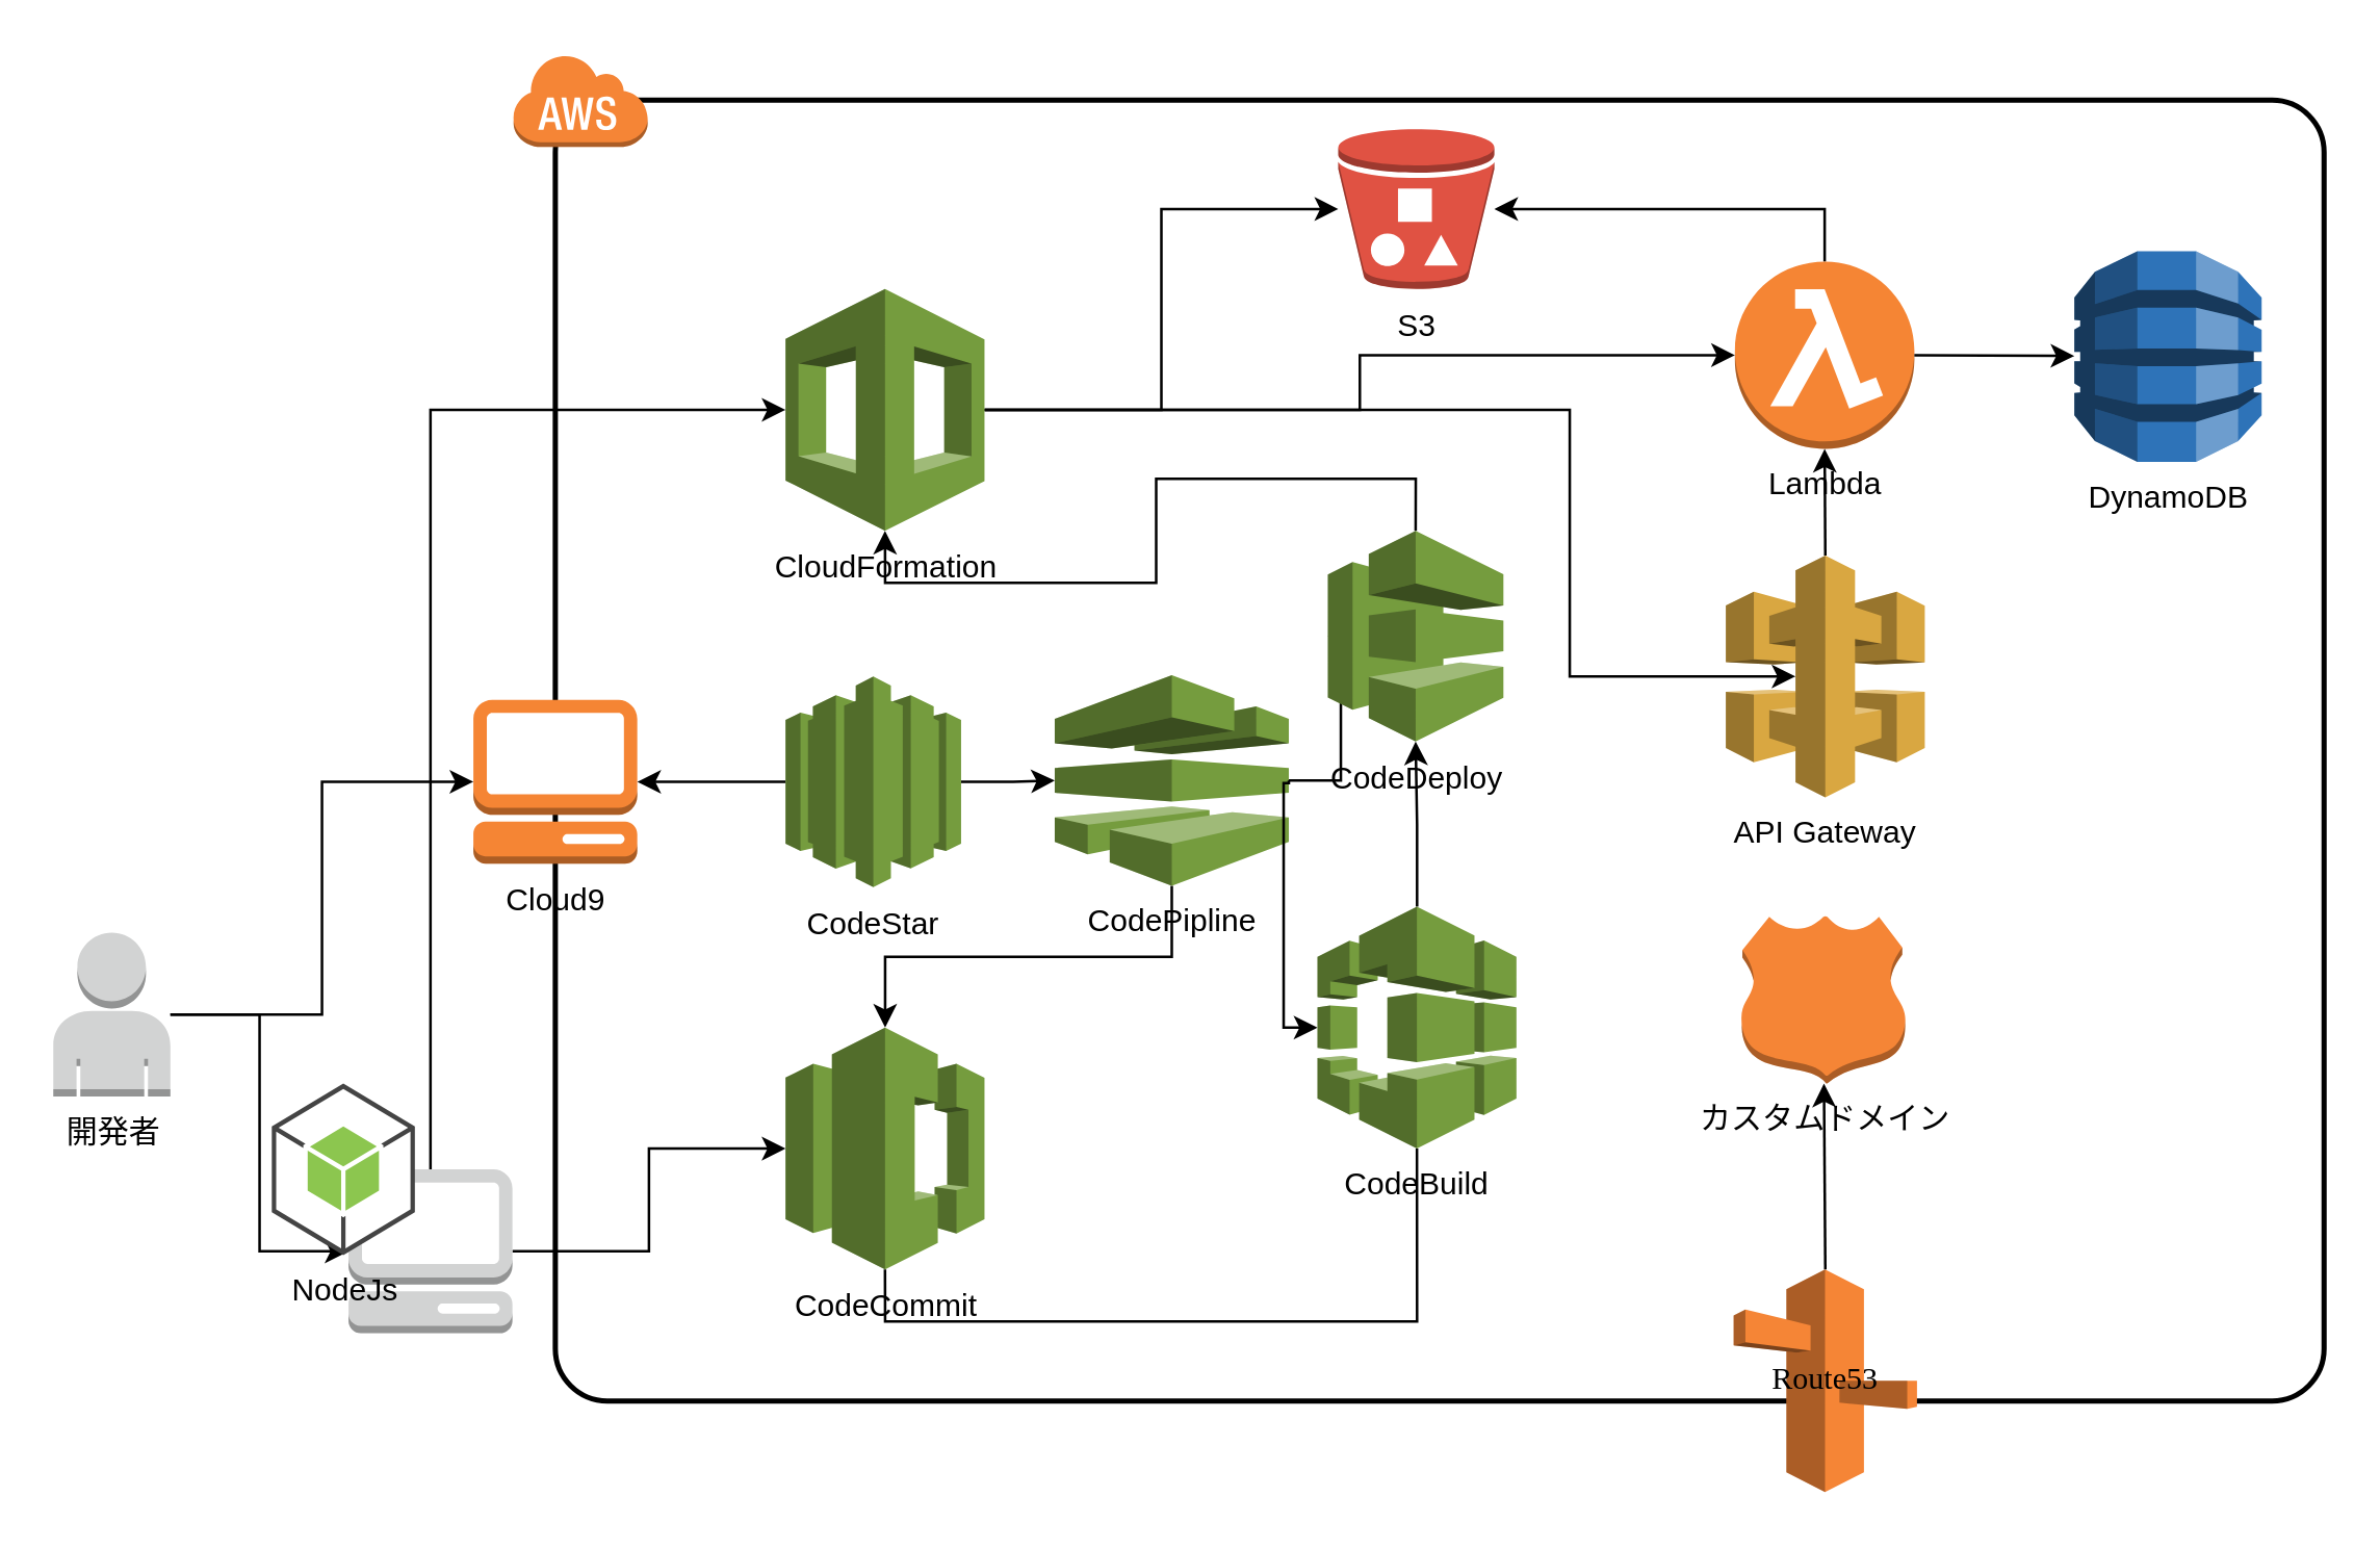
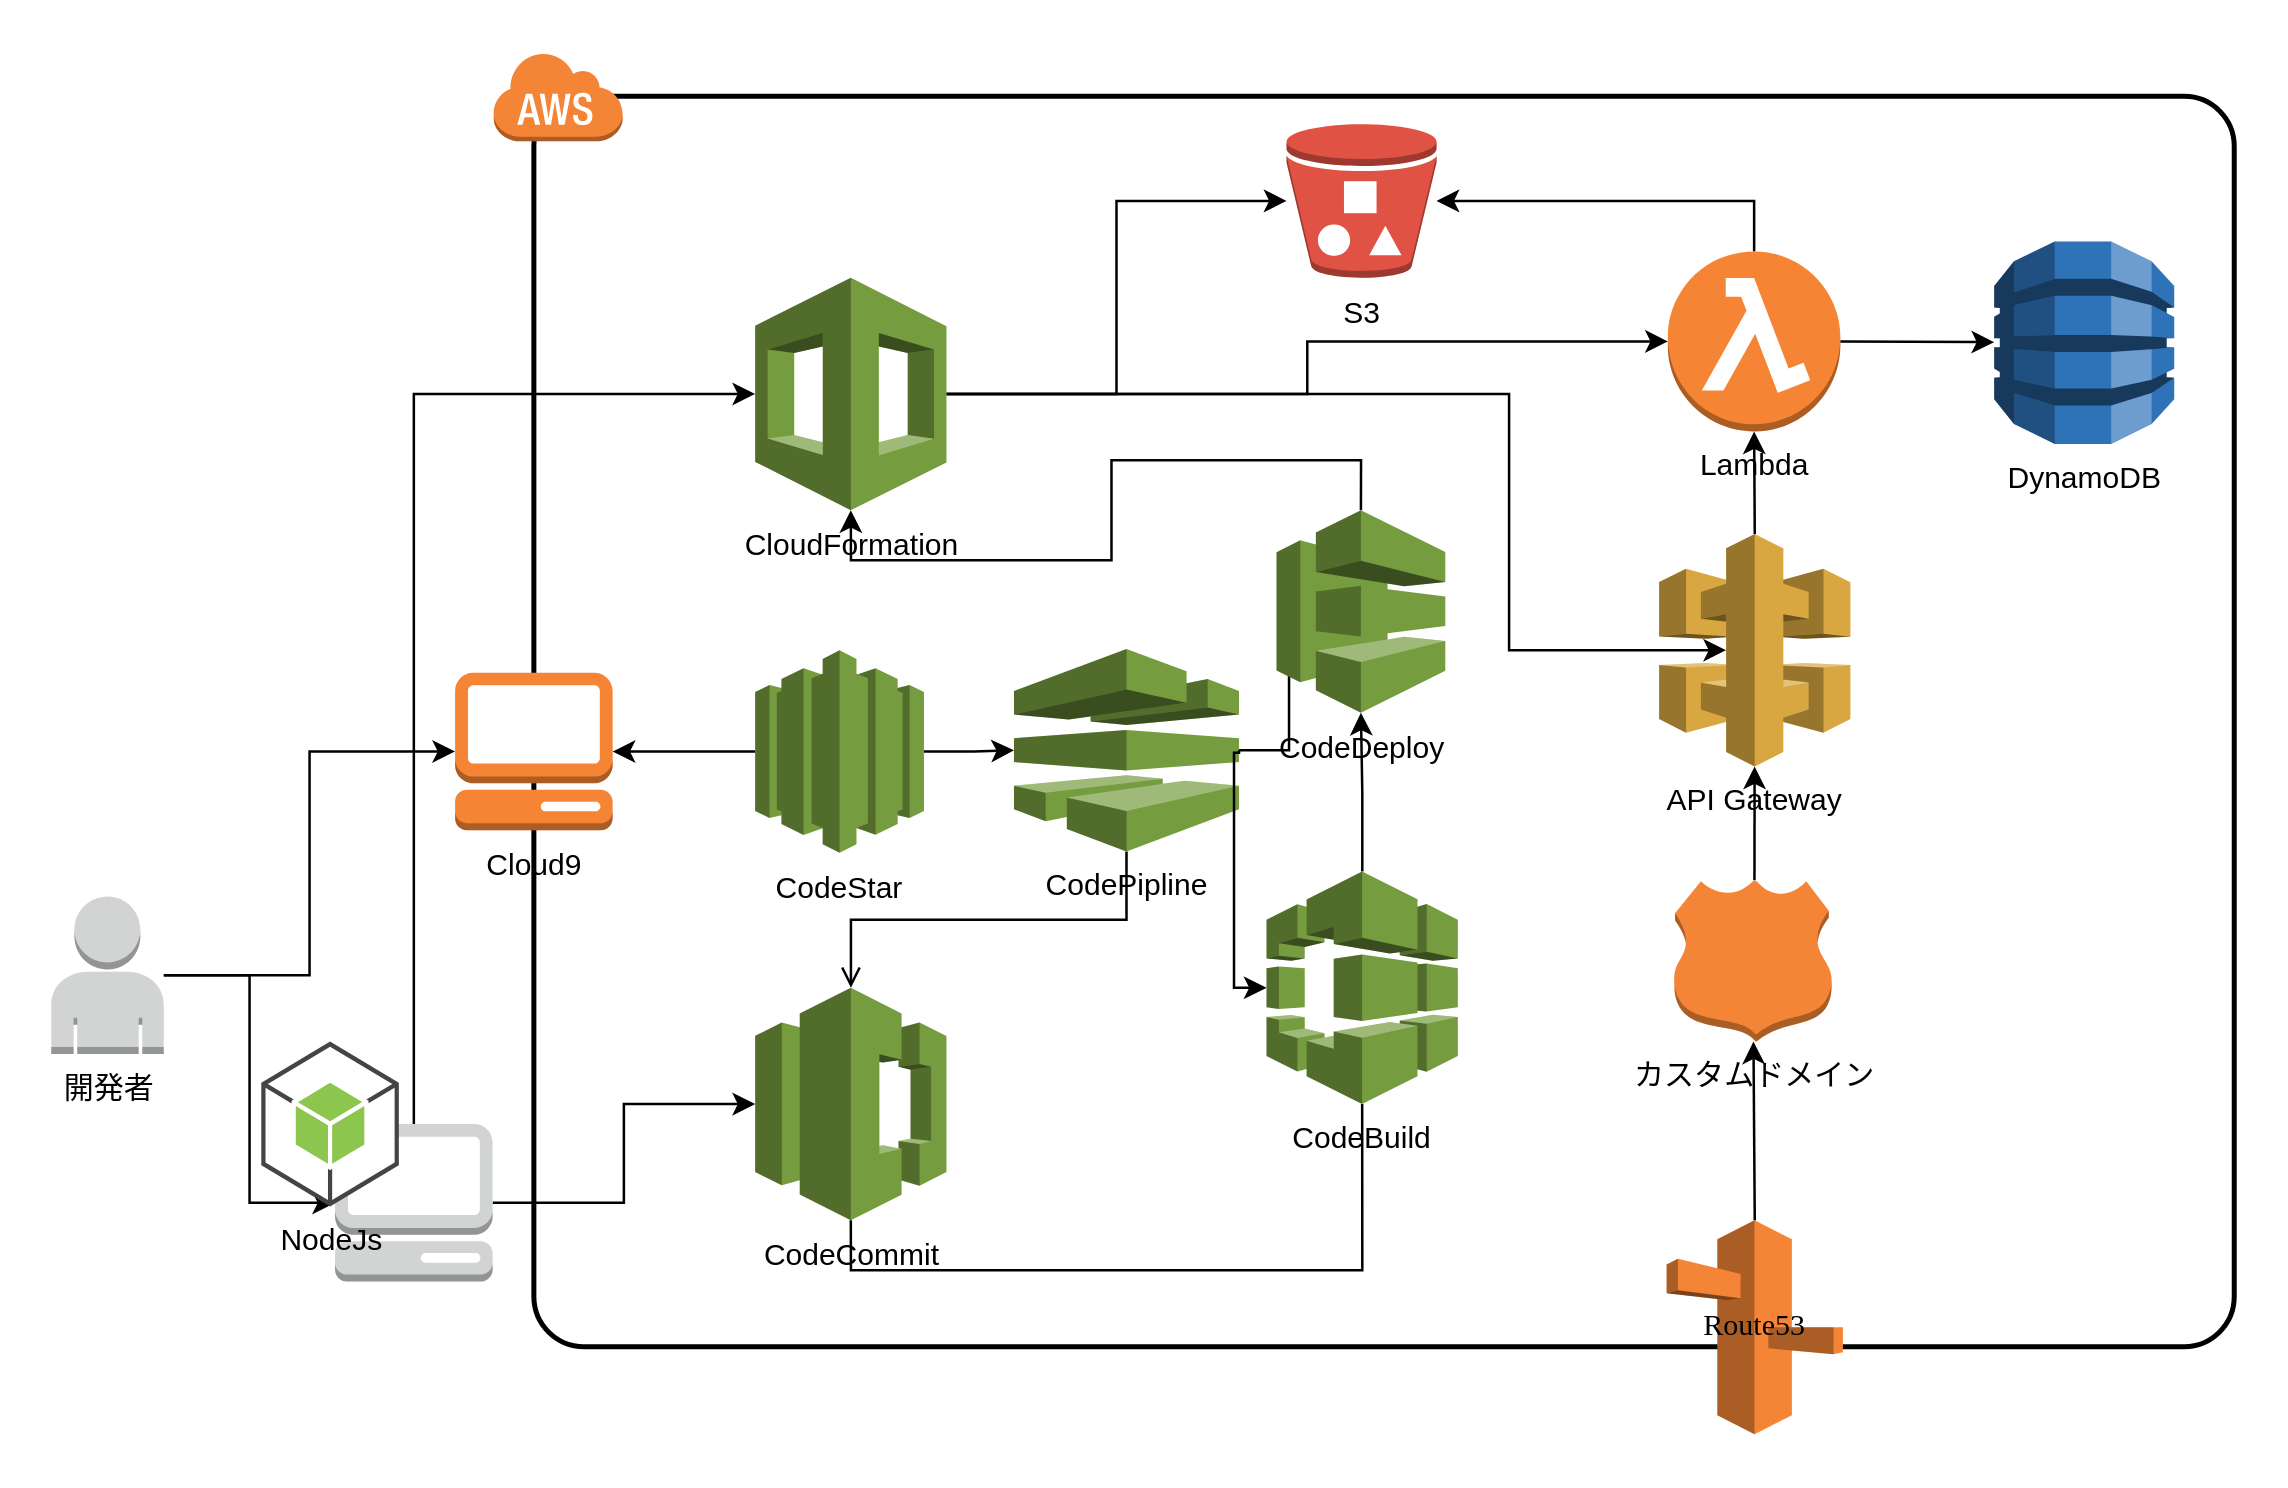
  <mxCell id="0" />
  <mxCell id="1" parent="0" />
  <mxCell id="2" value="" style="rounded=1;arcSize=4;dashed=0;strokeColor=#000000;fillColor=none;gradientColor=none;strokeWidth=2;shadow=0;comic=0;fontFamily=Verdana;fontSize=12;fontColor=#000000;html=1;" parent="1" vertex="1"><mxGeometry x="213" y="38" width="680" height="500" as="geometry" /></mxCell>
  <mxCell id="3" value="" style="dashed=0;html=1;shape=mxgraph.aws3.cloud;fillColor=#F58536;gradientColor=none;dashed=0;rounded=1;shadow=0;comic=0;strokeColor=#E6E6E6;strokeWidth=6;fontFamily=Verdana;fontSize=12;fontColor=#000000;" parent="1" vertex="1"><mxGeometry x="196.5" y="20" width="52" height="36" as="geometry" /></mxCell>
  <mxCell id="4" value="Route53" style="dashed=0;html=1;shape=mxgraph.aws3.route_53;fillColor=#F58536;gradientColor=none;rounded=1;shadow=0;comic=0;strokeColor=#E6E6E6;strokeWidth=6;fontFamily=Verdana;fontSize=12;fontColor=#000000;" parent="1" vertex="1"><mxGeometry x="666" y="487.5" width="70.5" height="85.5" as="geometry" /></mxCell>
  <mxCell id="5" style="edgeStyle=orthogonalEdgeStyle;rounded=0;orthogonalLoop=1;jettySize=auto;html=1;exitX=0.5;exitY=0;exitDx=0;exitDy=0;exitPerimeter=0;" edge="1" parent="1" source="6" target="19"><mxGeometry relative="1" as="geometry" /></mxCell>
  <mxCell id="6" value="Lambda" style="outlineConnect=0;dashed=0;verticalLabelPosition=bottom;verticalAlign=top;align=center;html=1;shape=mxgraph.aws3.lambda_function;fillColor=#F58534;gradientColor=none;" vertex="1" parent="1"><mxGeometry x="666.5" y="100" width="69" height="72" as="geometry" /></mxCell>
  <mxCell id="7" value="カスタムドメイン" style="outlineConnect=0;dashed=0;verticalLabelPosition=bottom;verticalAlign=top;align=center;html=1;shape=mxgraph.aws3.hosted_zone;fillColor=#F58536;gradientColor=none;" vertex="1" parent="1"><mxGeometry x="669" y="351.5" width="63" height="64.5" as="geometry" /></mxCell>
  <mxCell id="8" value="DynamoDB" style="outlineConnect=0;dashed=0;verticalLabelPosition=bottom;verticalAlign=top;align=center;html=1;shape=mxgraph.aws3.dynamo_db;fillColor=#2E73B8;gradientColor=none;" vertex="1" parent="1"><mxGeometry x="797" y="96" width="72" height="81" as="geometry" /></mxCell>
  <mxCell id="9" style="edgeStyle=orthogonalEdgeStyle;rounded=0;orthogonalLoop=1;jettySize=auto;html=1;" edge="1" parent="1" source="11" target="14"><mxGeometry relative="1" as="geometry" /></mxCell>
  <mxCell id="10" style="edgeStyle=orthogonalEdgeStyle;rounded=0;orthogonalLoop=1;jettySize=auto;html=1;entryX=1;entryY=0.5;entryDx=0;entryDy=0;entryPerimeter=0;" edge="1" parent="1" source="11" target="39"><mxGeometry relative="1" as="geometry" /></mxCell>
  <mxCell id="11" value="CodeStar&lt;br&gt;" style="outlineConnect=0;dashed=0;verticalLabelPosition=bottom;verticalAlign=top;align=center;html=1;shape=mxgraph.aws3.codestar;fillColor=#759C3E;gradientColor=none;" vertex="1" parent="1"><mxGeometry x="301.5" y="259.5" width="67.5" height="81" as="geometry" /></mxCell>
- <mxCell id="12" value="" style="edgeStyle=orthogonalEdgeStyle;rounded=0;orthogonalLoop=1;jettySize=auto;html=1;exitX=0.5;exitY=1;exitDx=0;exitDy=0;exitPerimeter=0;" edge="1" parent="1" source="14" target="16"><mxGeometry relative="1" as="geometry"><mxPoint x="438.75" y="421" as="targetPoint" /></mxGeometry></mxCell>
+ <mxCell id="12" value="" style="edgeStyle=orthogonalEdgeStyle;rounded=0;orthogonalLoop=1;jettySize=auto;html=1;exitX=0.5;exitY=1;exitDx=0;exitDy=0;exitPerimeter=0;endArrow=open;" edge="1" parent="1" source="14" target="16"><mxGeometry relative="1" as="geometry"><mxPoint x="438.75" y="421" as="targetPoint" /></mxGeometry></mxCell>
  <mxCell id="13" value="" style="edgeStyle=orthogonalEdgeStyle;rounded=0;orthogonalLoop=1;jettySize=auto;html=1;entryX=0;entryY=0.5;entryDx=0;entryDy=0;entryPerimeter=0;" edge="1" parent="1" source="14" target="37"><mxGeometry relative="1" as="geometry"><mxPoint x="552.5" y="300.5" as="targetPoint" /></mxGeometry></mxCell>
  <mxCell id="14" value="CodePipline" style="outlineConnect=0;dashed=0;verticalLabelPosition=bottom;verticalAlign=top;align=center;html=1;shape=mxgraph.aws3.codepipeline;fillColor=#759C3E;gradientColor=none;" vertex="1" parent="1"><mxGeometry x="405" y="259" width="90" height="81" as="geometry" /></mxCell>
  <mxCell id="15" style="edgeStyle=orthogonalEdgeStyle;rounded=0;orthogonalLoop=1;jettySize=auto;html=1;entryX=0.5;entryY=1;entryDx=0;entryDy=0;entryPerimeter=0;exitX=0.5;exitY=1;exitDx=0;exitDy=0;exitPerimeter=0;endArrow=none;" edge="1" parent="1" source="16" target="18"><mxGeometry relative="1" as="geometry" /></mxCell>
  <mxCell id="16" value="CodeCommit" style="outlineConnect=0;dashed=0;verticalLabelPosition=bottom;verticalAlign=top;align=center;html=1;shape=mxgraph.aws3.codecommit;fillColor=#759C3E;gradientColor=none;" vertex="1" parent="1"><mxGeometry x="301.5" y="394.5" width="76.5" height="93" as="geometry" /></mxCell>
  <mxCell id="17" style="edgeStyle=orthogonalEdgeStyle;rounded=0;orthogonalLoop=1;jettySize=auto;html=1;entryX=0.5;entryY=1;entryDx=0;entryDy=0;entryPerimeter=0;" edge="1" parent="1" source="18" target="37"><mxGeometry relative="1" as="geometry" /></mxCell>
  <mxCell id="18" value="CodeBuild" style="outlineConnect=0;dashed=0;verticalLabelPosition=bottom;verticalAlign=top;align=center;html=1;shape=mxgraph.aws3.codebuild;fillColor=#759C3E;gradientColor=none;" vertex="1" parent="1"><mxGeometry x="506" y="348" width="76.5" height="93" as="geometry" /></mxCell>
  <mxCell id="19" value="S3" style="outlineConnect=0;dashed=0;verticalLabelPosition=bottom;verticalAlign=top;align=center;html=1;shape=mxgraph.aws3.bucket_with_objects;fillColor=#E05243;gradientColor=none;" vertex="1" parent="1"><mxGeometry x="514" y="49" width="60" height="61.5" as="geometry" /></mxCell>
  <mxCell id="20" style="edgeStyle=orthogonalEdgeStyle;rounded=0;orthogonalLoop=1;jettySize=auto;html=1;" edge="1" parent="1" source="23" target="19"><mxGeometry relative="1" as="geometry" /></mxCell>
  <mxCell id="21" style="edgeStyle=orthogonalEdgeStyle;rounded=0;orthogonalLoop=1;jettySize=auto;html=1;entryX=0.35;entryY=0.5;entryDx=0;entryDy=0;entryPerimeter=0;" edge="1" parent="1" source="23" target="24"><mxGeometry relative="1" as="geometry"><Array as="points"><mxPoint x="603" y="157" /><mxPoint x="603" y="260" /></Array></mxGeometry></mxCell>
  <mxCell id="22" style="edgeStyle=orthogonalEdgeStyle;rounded=0;orthogonalLoop=1;jettySize=auto;html=1;" edge="1" parent="1" source="23" target="6"><mxGeometry relative="1" as="geometry" /></mxCell>
  <mxCell id="23" value="CloudFormation" style="outlineConnect=0;dashed=0;verticalLabelPosition=bottom;verticalAlign=top;align=center;html=1;shape=mxgraph.aws3.cloudformation;fillColor=#759C3E;gradientColor=none;" vertex="1" parent="1"><mxGeometry x="301.5" y="110.5" width="76.5" height="93" as="geometry" /></mxCell>
  <mxCell id="24" value="API Gateway&lt;br&gt;" style="outlineConnect=0;dashed=0;verticalLabelPosition=bottom;verticalAlign=top;align=center;html=1;shape=mxgraph.aws3.api_gateway;fillColor=#D9A741;gradientColor=none;" vertex="1" parent="1"><mxGeometry x="663" y="213" width="76.5" height="93" as="geometry" /></mxCell>
  <mxCell id="25" style="edgeStyle=orthogonalEdgeStyle;rounded=0;orthogonalLoop=1;jettySize=auto;html=1;entryX=0;entryY=0.5;entryDx=0;entryDy=0;entryPerimeter=0;exitX=0.5;exitY=0;exitDx=0;exitDy=0;exitPerimeter=0;" edge="1" parent="1" source="27" target="23"><mxGeometry relative="1" as="geometry" /></mxCell>
  <mxCell id="26" style="edgeStyle=orthogonalEdgeStyle;rounded=0;orthogonalLoop=1;jettySize=auto;html=1;entryX=0;entryY=0.5;entryDx=0;entryDy=0;entryPerimeter=0;" edge="1" parent="1" source="27" target="16"><mxGeometry relative="1" as="geometry" /></mxCell>
  <mxCell id="27" value="" style="outlineConnect=0;dashed=0;verticalLabelPosition=bottom;verticalAlign=top;align=center;html=1;shape=mxgraph.aws3.management_console;fillColor=#D2D3D3;gradientColor=none;" vertex="1" parent="1"><mxGeometry x="133.5" y="449" width="63" height="63" as="geometry" /></mxCell>
  <mxCell id="28" style="edgeStyle=orthogonalEdgeStyle;rounded=0;orthogonalLoop=1;jettySize=auto;html=1;entryX=0;entryY=0.5;entryDx=0;entryDy=0;entryPerimeter=0;" edge="1" parent="1" source="30" target="39"><mxGeometry relative="1" as="geometry" /></mxCell>
  <mxCell id="29" style="edgeStyle=orthogonalEdgeStyle;rounded=0;orthogonalLoop=1;jettySize=auto;html=1;entryX=0;entryY=0.5;entryDx=0;entryDy=0;entryPerimeter=0;" edge="1" parent="1" source="30" target="27"><mxGeometry relative="1" as="geometry" /></mxCell>
  <mxCell id="30" value="開発者" style="outlineConnect=0;dashed=0;verticalLabelPosition=bottom;verticalAlign=top;align=center;html=1;shape=mxgraph.aws3.user;fillColor=#D2D3D3;gradientColor=none;" vertex="1" parent="1"><mxGeometry x="20" y="358" width="45" height="63" as="geometry" /></mxCell>
  <mxCell id="31" value="" style="endArrow=classic;html=1;exitX=0.5;exitY=0;exitDx=0;exitDy=0;exitPerimeter=0;" edge="1" parent="1" source="4" target="7"><mxGeometry width="50" height="50" relative="1" as="geometry"><mxPoint x="762.5" y="671" as="sourcePoint" /><mxPoint x="761.5" y="521" as="targetPoint" /></mxGeometry></mxCell>
+ <mxCell id="32" value="" style="endArrow=classic;html=1;exitX=0.51;exitY=0;exitDx=0;exitDy=0;exitPerimeter=0;" edge="1" parent="1" source="7" target="24"><mxGeometry width="50" height="50" relative="1" as="geometry"><mxPoint x="714.5" y="471" as="sourcePoint" /><mxPoint x="713.917" y="426" as="targetPoint" /></mxGeometry></mxCell>
  <mxCell id="33" value="" style="endArrow=classic;html=1;exitX=0.5;exitY=0;exitDx=0;exitDy=0;exitPerimeter=0;entryX=0.5;entryY=1;entryDx=0;entryDy=0;entryPerimeter=0;" edge="1" parent="1" source="24" target="6"><mxGeometry width="50" height="50" relative="1" as="geometry"><mxPoint x="785.5" y="182" as="sourcePoint" /><mxPoint x="783.884" y="136" as="targetPoint" /></mxGeometry></mxCell>
  <mxCell id="34" value="" style="endArrow=classic;html=1;exitX=1;exitY=0.5;exitDx=0;exitDy=0;exitPerimeter=0;" edge="1" parent="1" source="6" target="8"><mxGeometry width="50" height="50" relative="1" as="geometry"><mxPoint x="792" y="222.5" as="sourcePoint" /><mxPoint x="707" y="182.5" as="targetPoint" /></mxGeometry></mxCell>
  <mxCell id="35" value="NodeJs" style="outlineConnect=0;dashed=0;verticalLabelPosition=bottom;verticalAlign=top;align=center;html=1;shape=mxgraph.aws3.android;fillColor=#8CC64F;gradientColor=none;" vertex="1" parent="1"><mxGeometry x="104" y="416" width="55" height="66" as="geometry" /></mxCell>
  <mxCell id="36" style="edgeStyle=orthogonalEdgeStyle;rounded=0;orthogonalLoop=1;jettySize=auto;html=1;entryX=0.5;entryY=1;entryDx=0;entryDy=0;entryPerimeter=0;exitX=0.5;exitY=0;exitDx=0;exitDy=0;exitPerimeter=0;" edge="1" parent="1" source="37" target="23"><mxGeometry relative="1" as="geometry" /></mxCell>
  <mxCell id="37" value="CodeDeploy" style="outlineConnect=0;dashed=0;verticalLabelPosition=bottom;verticalAlign=top;align=center;html=1;shape=mxgraph.aws3.codedeploy;fillColor=#759C3E;gradientColor=none;" vertex="1" parent="1"><mxGeometry x="510" y="203.5" width="67.5" height="81" as="geometry" /></mxCell>
  <mxCell id="38" value="" style="edgeStyle=orthogonalEdgeStyle;rounded=0;orthogonalLoop=1;jettySize=auto;html=1;entryX=0;entryY=0.5;entryDx=0;entryDy=0;entryPerimeter=0;exitX=1;exitY=0.5;exitDx=0;exitDy=0;exitPerimeter=0;" edge="1" parent="1" source="14" target="18"><mxGeometry relative="1" as="geometry"><mxPoint x="482.5" y="310.5" as="sourcePoint" /><mxPoint x="520" y="254.5" as="targetPoint" /><Array as="points"><mxPoint x="493" y="300.5" /><mxPoint x="493" y="394.5" /></Array></mxGeometry></mxCell>
  <mxCell id="39" value="Cloud9" style="outlineConnect=0;dashed=0;verticalLabelPosition=bottom;verticalAlign=top;align=center;html=1;shape=mxgraph.aws3.management_console;fillColor=#F58534;gradientColor=none;" vertex="1" parent="1"><mxGeometry x="181.5" y="268.5" width="63" height="63" as="geometry" /></mxCell>
